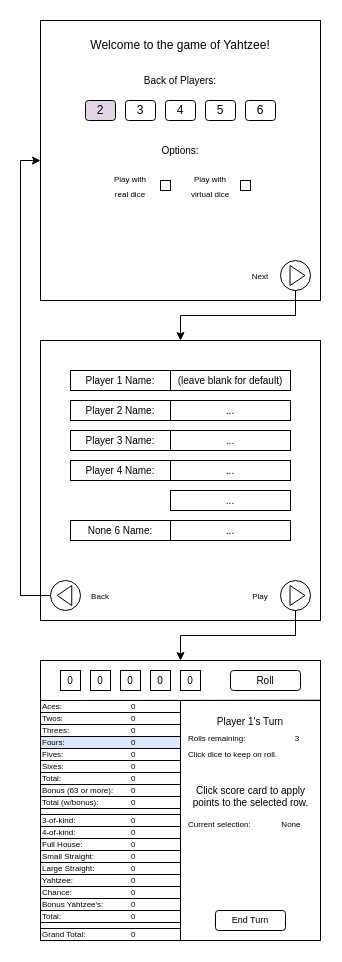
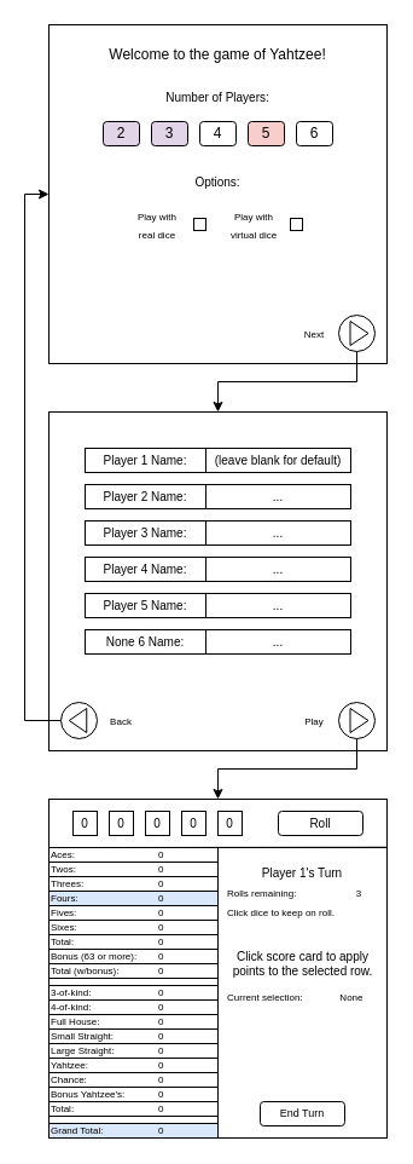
  <mxCell id="0" />
  <mxCell id="1" parent="0" />
  <mxCell id="2" value="" style="rounded=0;whiteSpace=wrap;html=1;" parent="1" vertex="1"><mxGeometry x="40" y="20" width="280" height="280" as="geometry" /></mxCell>
  <mxCell id="3" value="" style="group" parent="1" vertex="1" connectable="0"><mxGeometry x="80" y="60" width="200" height="60" as="geometry" /></mxCell>
- <mxCell id="4" value="&lt;font style=&quot;font-size: 10px;&quot;&gt;Back of Players:&lt;/font&gt;" style="rounded=0;whiteSpace=wrap;html=1;strokeColor=none;" parent="3" vertex="1"><mxGeometry y="10" width="200" height="20" as="geometry" /></mxCell>
+ <mxCell id="4" value="&lt;font style=&quot;font-size: 10px;&quot;&gt;Number of Players:&lt;/font&gt;" style="rounded=0;whiteSpace=wrap;html=1;strokeColor=none;" parent="3" vertex="1"><mxGeometry y="10" width="200" height="20" as="geometry" /></mxCell>
  <mxCell id="5" value="" style="group" parent="3" vertex="1" connectable="0"><mxGeometry x="5" y="40" width="190" height="20" as="geometry" /></mxCell>
  <mxCell id="6" value="2" style="rounded=1;whiteSpace=wrap;html=1;fillColor=#e1d5e7;" parent="5" vertex="1"><mxGeometry width="30" height="20" as="geometry" /></mxCell>
- <mxCell id="7" value="3" style="rounded=1;whiteSpace=wrap;html=1;" parent="5" vertex="1"><mxGeometry x="40" width="30" height="20" as="geometry" /></mxCell>
+ <mxCell id="7" value="3" style="rounded=1;whiteSpace=wrap;html=1;fillColor=#e1d5e7;" parent="5" vertex="1"><mxGeometry x="40" width="30" height="20" as="geometry" /></mxCell>
  <mxCell id="8" value="4" style="rounded=1;whiteSpace=wrap;html=1;" parent="5" vertex="1"><mxGeometry x="80" width="30" height="20" as="geometry" /></mxCell>
  <mxCell id="9" value="6" style="rounded=1;whiteSpace=wrap;html=1;" parent="5" vertex="1"><mxGeometry x="160" width="30" height="20" as="geometry" /></mxCell>
- <mxCell id="10" value="5" style="rounded=1;whiteSpace=wrap;html=1;" parent="5" vertex="1"><mxGeometry x="120" width="30" height="20" as="geometry" /></mxCell>
+ <mxCell id="10" value="5" style="rounded=1;whiteSpace=wrap;html=1;fillColor=#f8cecc;" parent="5" vertex="1"><mxGeometry x="120" width="30" height="20" as="geometry" /></mxCell>
  <mxCell id="11" value="Welcome to the game of Yahtzee!" style="text;html=1;strokeColor=none;fillColor=none;align=center;verticalAlign=middle;whiteSpace=wrap;rounded=0;" parent="1" vertex="1"><mxGeometry x="85" y="30" width="190" height="30" as="geometry" /></mxCell>
  <mxCell id="12" value="&lt;font style=&quot;font-size: 10px;&quot;&gt;Options:&lt;/font&gt;" style="rounded=0;whiteSpace=wrap;html=1;strokeColor=none;" parent="1" vertex="1"><mxGeometry x="80" y="140" width="200" height="20" as="geometry" /></mxCell>
  <mxCell id="13" value="" style="whiteSpace=wrap;html=1;aspect=fixed;" parent="1" vertex="1"><mxGeometry x="160" y="180" width="10" height="10" as="geometry" /></mxCell>
  <mxCell id="14" value="&lt;span style=&quot;font-size: 8px;&quot;&gt;Play with &lt;br&gt;real dice&lt;/span&gt;" style="text;html=1;strokeColor=none;fillColor=none;align=center;verticalAlign=middle;whiteSpace=wrap;rounded=0;" parent="1" vertex="1"><mxGeometry x="100" y="170" width="60" height="30" as="geometry" /></mxCell>
  <mxCell id="15" value="" style="whiteSpace=wrap;html=1;aspect=fixed;" parent="1" vertex="1"><mxGeometry x="240" y="180" width="10" height="10" as="geometry" /></mxCell>
  <mxCell id="16" value="&lt;span style=&quot;font-size: 8px;&quot;&gt;Play with &lt;br&gt;virtual dice&lt;/span&gt;" style="text;html=1;strokeColor=none;fillColor=none;align=center;verticalAlign=middle;whiteSpace=wrap;rounded=0;" parent="1" vertex="1"><mxGeometry x="180" y="170" width="60" height="30" as="geometry" /></mxCell>
  <mxCell id="17" value="" style="group" parent="1" vertex="1" connectable="0"><mxGeometry x="280" y="260" width="30" height="30" as="geometry" /></mxCell>
  <mxCell id="18" value="" style="ellipse;whiteSpace=wrap;html=1;aspect=fixed;fontSize=10;" parent="17" vertex="1"><mxGeometry width="30" height="30" as="geometry" /></mxCell>
  <mxCell id="19" value="" style="triangle;whiteSpace=wrap;html=1;fontSize=10;" parent="17" vertex="1"><mxGeometry x="9.5" y="5" width="15" height="20" as="geometry" /></mxCell>
  <mxCell id="20" value="" style="group" parent="1" vertex="1" connectable="0"><mxGeometry x="40" y="340" width="280" height="280" as="geometry" /></mxCell>
  <mxCell id="21" value="" style="rounded=0;whiteSpace=wrap;html=1;" parent="20" vertex="1"><mxGeometry width="280" height="280" as="geometry" /></mxCell>
  <mxCell id="22" value="" style="group" parent="20" vertex="1" connectable="0"><mxGeometry x="240" y="240" width="30" height="30" as="geometry" /></mxCell>
  <mxCell id="23" value="" style="ellipse;whiteSpace=wrap;html=1;aspect=fixed;fontSize=10;" parent="22" vertex="1"><mxGeometry width="30" height="30" as="geometry" /></mxCell>
  <mxCell id="24" value="" style="triangle;whiteSpace=wrap;html=1;fontSize=10;" parent="22" vertex="1"><mxGeometry x="9.5" y="5" width="15" height="20" as="geometry" /></mxCell>
  <mxCell id="25" value="" style="ellipse;whiteSpace=wrap;html=1;aspect=fixed;fontSize=10;" parent="20" vertex="1"><mxGeometry x="10" y="240" width="30" height="30" as="geometry" /></mxCell>
  <mxCell id="26" value="" style="triangle;whiteSpace=wrap;html=1;fontSize=10;rotation=-180;" parent="20" vertex="1"><mxGeometry x="16.75" y="245" width="14.5" height="20" as="geometry" /></mxCell>
  <mxCell id="27" value="" style="group" parent="20" vertex="1" connectable="0"><mxGeometry x="30" y="30" width="220" height="20" as="geometry" /></mxCell>
  <mxCell id="28" value="Player 1 Name:" style="rounded=0;whiteSpace=wrap;html=1;fontSize=10;" parent="27" vertex="1"><mxGeometry width="100" height="20" as="geometry" /></mxCell>
  <mxCell id="29" value="(leave blank for default)" style="rounded=0;whiteSpace=wrap;html=1;fontSize=10;" parent="27" vertex="1"><mxGeometry x="100" width="120" height="20" as="geometry" /></mxCell>
  <mxCell id="30" value="" style="group" parent="20" vertex="1" connectable="0"><mxGeometry x="30" y="60" width="220" height="20" as="geometry" /></mxCell>
  <mxCell id="31" value="Player 2 Name:" style="rounded=0;whiteSpace=wrap;html=1;fontSize=10;" parent="30" vertex="1"><mxGeometry width="100" height="20" as="geometry" /></mxCell>
  <mxCell id="32" value="..." style="rounded=0;whiteSpace=wrap;html=1;fontSize=10;" parent="30" vertex="1"><mxGeometry x="100" width="120" height="20" as="geometry" /></mxCell>
  <mxCell id="33" value="" style="group" parent="20" vertex="1" connectable="0"><mxGeometry x="30" y="90" width="220" height="20" as="geometry" /></mxCell>
  <mxCell id="34" value="Player 3 Name:" style="rounded=0;whiteSpace=wrap;html=1;fontSize=10;" parent="33" vertex="1"><mxGeometry width="100" height="20" as="geometry" /></mxCell>
  <mxCell id="35" value="..." style="rounded=0;whiteSpace=wrap;html=1;fontSize=10;" parent="33" vertex="1"><mxGeometry x="100" width="120" height="20" as="geometry" /></mxCell>
  <mxCell id="36" value="" style="group" parent="20" vertex="1" connectable="0"><mxGeometry x="30" y="120" width="220" height="20" as="geometry" /></mxCell>
  <mxCell id="37" value="Player 4 Name:" style="rounded=0;whiteSpace=wrap;html=1;fontSize=10;" parent="36" vertex="1"><mxGeometry width="100" height="20" as="geometry" /></mxCell>
  <mxCell id="38" value="..." style="rounded=0;whiteSpace=wrap;html=1;fontSize=10;" parent="36" vertex="1"><mxGeometry x="100" width="120" height="20" as="geometry" /></mxCell>
  <mxCell id="39" value="" style="group" parent="20" vertex="1" connectable="0"><mxGeometry x="30" y="150" width="220" height="20" as="geometry" /></mxCell>
+ <mxCell id="40" value="Player 5 Name:" style="rounded=0;whiteSpace=wrap;html=1;fontSize=10;" parent="39" vertex="1"><mxGeometry width="100" height="20" as="geometry" /></mxCell>
  <mxCell id="41" value="..." style="rounded=0;whiteSpace=wrap;html=1;fontSize=10;" parent="39" vertex="1"><mxGeometry x="100" width="120" height="20" as="geometry" /></mxCell>
  <mxCell id="42" value="" style="group" parent="20" vertex="1" connectable="0"><mxGeometry x="30" y="180" width="220" height="20" as="geometry" /></mxCell>
  <mxCell id="43" value="None 6 Name:" style="rounded=0;whiteSpace=wrap;html=1;fontSize=10;" parent="42" vertex="1"><mxGeometry width="100" height="20" as="geometry" /></mxCell>
  <mxCell id="44" value="..." style="rounded=0;whiteSpace=wrap;html=1;fontSize=10;" parent="42" vertex="1"><mxGeometry x="100" width="120" height="20" as="geometry" /></mxCell>
  <mxCell id="45" value="&lt;span style=&quot;font-size: 8px;&quot;&gt;Back&lt;/span&gt;" style="text;html=1;strokeColor=none;fillColor=none;align=center;verticalAlign=middle;whiteSpace=wrap;rounded=0;" parent="20" vertex="1"><mxGeometry x="30" y="240" width="60" height="30" as="geometry" /></mxCell>
  <mxCell id="46" value="&lt;span style=&quot;font-size: 8px;&quot;&gt;Play&lt;/span&gt;" style="text;html=1;strokeColor=none;fillColor=none;align=center;verticalAlign=middle;whiteSpace=wrap;rounded=0;" parent="20" vertex="1"><mxGeometry x="190" y="240" width="60" height="30" as="geometry" /></mxCell>
  <mxCell id="47" style="edgeStyle=orthogonalEdgeStyle;rounded=0;orthogonalLoop=1;jettySize=auto;html=1;entryX=0.5;entryY=0;entryDx=0;entryDy=0;fontSize=10;" parent="1" source="18" target="21" edge="1"><mxGeometry relative="1" as="geometry"><Array as="points"><mxPoint x="295" y="315" /><mxPoint x="180" y="315" /></Array></mxGeometry></mxCell>
  <mxCell id="48" style="edgeStyle=orthogonalEdgeStyle;rounded=0;orthogonalLoop=1;jettySize=auto;html=1;entryX=0;entryY=0.5;entryDx=0;entryDy=0;fontSize=10;" parent="1" source="25" target="2" edge="1"><mxGeometry relative="1" as="geometry"><Array as="points"><mxPoint x="20" y="595" /><mxPoint x="20" y="160" /></Array></mxGeometry></mxCell>
  <mxCell id="49" value="" style="whiteSpace=wrap;html=1;aspect=fixed;fontSize=10;" parent="1" vertex="1"><mxGeometry x="40" y="660" width="280" height="280" as="geometry" /></mxCell>
  <mxCell id="50" style="edgeStyle=orthogonalEdgeStyle;rounded=0;orthogonalLoop=1;jettySize=auto;html=1;entryX=0.5;entryY=0;entryDx=0;entryDy=0;fontSize=10;" parent="1" source="23" target="49" edge="1"><mxGeometry relative="1" as="geometry"><Array as="points"><mxPoint x="295" y="635" /><mxPoint x="180" y="635" /></Array></mxGeometry></mxCell>
  <mxCell id="51" value="&lt;span style=&quot;font-size: 8px;&quot;&gt;Next&lt;/span&gt;" style="text;html=1;strokeColor=none;fillColor=none;align=center;verticalAlign=middle;whiteSpace=wrap;rounded=0;" parent="1" vertex="1"><mxGeometry x="230" y="260" width="60" height="30" as="geometry" /></mxCell>
  <mxCell id="52" value="0" style="whiteSpace=wrap;html=1;aspect=fixed;fontSize=10;" parent="1" vertex="1"><mxGeometry x="60" y="670" width="20" height="20" as="geometry" /></mxCell>
  <mxCell id="53" value="0" style="whiteSpace=wrap;html=1;aspect=fixed;fontSize=10;" parent="1" vertex="1"><mxGeometry x="90" y="670" width="20" height="20" as="geometry" /></mxCell>
  <mxCell id="54" value="0" style="whiteSpace=wrap;html=1;aspect=fixed;fontSize=10;" parent="1" vertex="1"><mxGeometry x="120" y="670" width="20" height="20" as="geometry" /></mxCell>
  <mxCell id="55" value="0" style="whiteSpace=wrap;html=1;aspect=fixed;fontSize=10;" parent="1" vertex="1"><mxGeometry x="150" y="670" width="20" height="20" as="geometry" /></mxCell>
  <mxCell id="56" value="0" style="whiteSpace=wrap;html=1;aspect=fixed;fontSize=10;" parent="1" vertex="1"><mxGeometry x="180" y="670" width="20" height="20" as="geometry" /></mxCell>
  <mxCell id="57" value="Roll" style="rounded=1;whiteSpace=wrap;html=1;fontSize=10;" parent="1" vertex="1"><mxGeometry x="230" y="670" width="70" height="20" as="geometry" /></mxCell>
  <mxCell id="58" value="" style="endArrow=none;html=1;rounded=0;fontSize=10;entryX=1.001;entryY=0.142;entryDx=0;entryDy=0;entryPerimeter=0;exitX=0;exitY=0.143;exitDx=0;exitDy=0;exitPerimeter=0;" parent="1" source="49" target="49" edge="1"><mxGeometry width="50" height="50" relative="1" as="geometry"><mxPoint x="30" y="700" as="sourcePoint" /><mxPoint x="240" y="780" as="targetPoint" /></mxGeometry></mxCell>
  <mxCell id="59" value="" style="rounded=0;whiteSpace=wrap;html=1;fontSize=10;" parent="1" vertex="1"><mxGeometry x="180" y="700" width="140" height="240" as="geometry" /></mxCell>
  <mxCell id="60" value="Aces:&lt;span style=&quot;white-space: pre;&quot;&gt;&#09;&lt;/span&gt;&lt;span style=&quot;white-space: pre;&quot;&gt;&#09;&lt;span style=&quot;white-space: pre;&quot;&gt;&#09;&lt;span style=&quot;white-space: pre;&quot;&gt;&#09;&lt;/span&gt;&lt;/span&gt;&lt;/span&gt;0" style="rounded=0;whiteSpace=wrap;html=1;fontSize=8;align=left;" parent="1" vertex="1"><mxGeometry x="40" y="700" width="140" height="12" as="geometry" /></mxCell>
  <mxCell id="61" value="Twos:&lt;span style=&quot;white-space: pre;&quot;&gt;&#09;&lt;/span&gt;&lt;span style=&quot;white-space: pre;&quot;&gt;&#09;&lt;span style=&quot;white-space: pre;&quot;&gt;&#09;&lt;span style=&quot;white-space: pre;&quot;&gt;&#09;&lt;/span&gt;&lt;/span&gt;&lt;/span&gt;0" style="rounded=0;whiteSpace=wrap;html=1;fontSize=8;align=left;" parent="1" vertex="1"><mxGeometry x="40" y="712" width="140" height="12" as="geometry" /></mxCell>
  <mxCell id="62" value="Threes:&lt;span style=&quot;white-space: pre;&quot;&gt;&#09;&lt;/span&gt;&lt;span style=&quot;white-space: pre;&quot;&gt;&#09;&lt;span style=&quot;white-space: pre;&quot;&gt;&#09;&lt;span style=&quot;white-space: pre;&quot;&gt;&#09;&lt;/span&gt;&lt;/span&gt;&lt;/span&gt;0" style="rounded=0;whiteSpace=wrap;html=1;fontSize=8;align=left;" parent="1" vertex="1"><mxGeometry x="40" y="724" width="140" height="12" as="geometry" /></mxCell>
  <mxCell id="63" value="Fours:&lt;span style=&quot;white-space: pre;&quot;&gt;&#09;&lt;/span&gt;&lt;span style=&quot;white-space: pre;&quot;&gt;&#09;&lt;span style=&quot;white-space: pre;&quot;&gt;&#09;&lt;span style=&quot;white-space: pre;&quot;&gt;&#09;&lt;/span&gt;&lt;/span&gt;&lt;/span&gt;0" style="rounded=0;whiteSpace=wrap;html=1;fontSize=8;align=left;fillColor=#dae8fc;" parent="1" vertex="1"><mxGeometry x="40" y="736" width="140" height="12" as="geometry" /></mxCell>
  <mxCell id="64" value="Fives:&lt;span style=&quot;white-space: pre;&quot;&gt;&#09;&lt;/span&gt;&lt;span style=&quot;white-space: pre;&quot;&gt;&#09;&lt;span style=&quot;white-space: pre;&quot;&gt;&#09;&lt;span style=&quot;white-space: pre;&quot;&gt;&#09;&lt;/span&gt;&lt;/span&gt;&lt;/span&gt;0" style="rounded=0;whiteSpace=wrap;html=1;fontSize=8;align=left;" parent="1" vertex="1"><mxGeometry x="40" y="748" width="140" height="12" as="geometry" /></mxCell>
  <mxCell id="65" value="Sixes:&lt;span style=&quot;white-space: pre;&quot;&gt;&#09;&lt;/span&gt;&lt;span style=&quot;white-space: pre;&quot;&gt;&#09;&lt;span style=&quot;white-space: pre;&quot;&gt;&#09;&lt;span style=&quot;white-space: pre;&quot;&gt;&#09;&lt;/span&gt;&lt;/span&gt;&lt;/span&gt;0" style="rounded=0;whiteSpace=wrap;html=1;fontSize=8;align=left;" parent="1" vertex="1"><mxGeometry x="40" y="760" width="140" height="12" as="geometry" /></mxCell>
  <mxCell id="66" value="Total:&lt;span style=&quot;white-space: pre;&quot;&gt;&#09;&lt;/span&gt;&lt;span style=&quot;white-space: pre;&quot;&gt;&#09;&lt;span style=&quot;white-space: pre;&quot;&gt;&#09;&lt;span style=&quot;white-space: pre;&quot;&gt;&#09;&lt;/span&gt;&lt;/span&gt;&lt;/span&gt;0" style="rounded=0;whiteSpace=wrap;html=1;fontSize=8;align=left;" parent="1" vertex="1"><mxGeometry x="40" y="772" width="140" height="12" as="geometry" /></mxCell>
  <mxCell id="67" value="Bonus (63 or more):&lt;span style=&quot;white-space: pre;&quot;&gt;&lt;span style=&quot;white-space: pre;&quot;&gt;&lt;span style=&quot;white-space: pre;&quot;&gt;&#09;&lt;/span&gt;&lt;/span&gt;&lt;/span&gt;0" style="rounded=0;whiteSpace=wrap;html=1;fontSize=8;align=left;" parent="1" vertex="1"><mxGeometry x="40" y="784" width="140" height="12" as="geometry" /></mxCell>
  <mxCell id="68" value="&lt;div style=&quot;&quot;&gt;&lt;span style=&quot;background-color: initial;&quot;&gt;Total (w/bonus):&lt;/span&gt;&lt;span style=&quot;background-color: initial; white-space: pre;&quot;&gt;&#09;&lt;span style=&quot;white-space: pre;&quot;&gt;&#09;&lt;/span&gt;&lt;/span&gt;&lt;span style=&quot;background-color: initial;&quot;&gt;0&lt;/span&gt;&lt;/div&gt;" style="rounded=0;whiteSpace=wrap;html=1;fontSize=8;align=left;" parent="1" vertex="1"><mxGeometry x="40" y="796" width="140" height="12" as="geometry" /></mxCell>
  <mxCell id="69" value="3-of-kind:&lt;span style=&quot;white-space: pre;&quot;&gt;&#09;&lt;/span&gt;&lt;span style=&quot;white-space: pre;&quot;&gt;&#09;&lt;/span&gt;&lt;span style=&quot;white-space: pre;&quot;&gt;&#09;&lt;span style=&quot;white-space: pre;&quot;&gt;&#09;&lt;/span&gt;&lt;/span&gt;0" style="rounded=0;whiteSpace=wrap;html=1;fontSize=8;align=left;" parent="1" vertex="1"><mxGeometry x="40" y="814" width="140" height="12" as="geometry" /></mxCell>
  <mxCell id="70" value="4-of-kind:&lt;span style=&quot;white-space: pre;&quot;&gt;&#09;&lt;/span&gt;&lt;span style=&quot;white-space: pre;&quot;&gt;&#09;&lt;span style=&quot;white-space: pre;&quot;&gt;&#09;&lt;span style=&quot;white-space: pre;&quot;&gt;&#09;&lt;/span&gt;&lt;/span&gt;&lt;/span&gt;0" style="rounded=0;whiteSpace=wrap;html=1;fontSize=8;align=left;" parent="1" vertex="1"><mxGeometry x="40" y="826" width="140" height="12" as="geometry" /></mxCell>
  <mxCell id="71" value="Full House:&lt;span style=&quot;white-space: pre;&quot;&gt;&#09;&lt;span style=&quot;white-space: pre;&quot;&gt;&#09;&lt;span style=&quot;white-space: pre;&quot;&gt;&#09;&lt;/span&gt;&lt;/span&gt;&lt;/span&gt;0" style="rounded=0;whiteSpace=wrap;html=1;fontSize=8;align=left;" parent="1" vertex="1"><mxGeometry x="40" y="838" width="140" height="12" as="geometry" /></mxCell>
  <mxCell id="72" value="Small Straight:&lt;span style=&quot;white-space: pre;&quot;&gt;&#09;&lt;span style=&quot;white-space: pre;&quot;&gt;&#09;&lt;span style=&quot;white-space: pre;&quot;&gt;&#09;&lt;/span&gt;&lt;/span&gt;&lt;/span&gt;0" style="rounded=0;whiteSpace=wrap;html=1;fontSize=8;align=left;" parent="1" vertex="1"><mxGeometry x="40" y="850" width="140" height="12" as="geometry" /></mxCell>
  <mxCell id="73" value="Large Straight:&lt;span style=&quot;white-space: pre;&quot;&gt;&#09;&lt;/span&gt;&lt;span style=&quot;white-space: pre;&quot;&gt;&#09;&lt;/span&gt;0" style="rounded=0;whiteSpace=wrap;html=1;fontSize=8;align=left;" parent="1" vertex="1"><mxGeometry x="40" y="862" width="140" height="12" as="geometry" /></mxCell>
  <mxCell id="74" value="Yahtzee:&lt;span style=&quot;white-space: pre;&quot;&gt;&#09;&lt;/span&gt;&lt;span style=&quot;white-space: pre;&quot;&gt;&#09;&lt;span style=&quot;white-space: pre;&quot;&gt;&#09;&lt;span style=&quot;white-space: pre;&quot;&gt;&#09;&lt;/span&gt;&lt;/span&gt;&lt;/span&gt;0" style="rounded=0;whiteSpace=wrap;html=1;fontSize=8;align=left;" parent="1" vertex="1"><mxGeometry x="40" y="874" width="140" height="12" as="geometry" /></mxCell>
  <mxCell id="75" value="Chance:&lt;span style=&quot;white-space: pre;&quot;&gt;&#09;&lt;/span&gt;&lt;span style=&quot;white-space: pre;&quot;&gt;&#09;&lt;span style=&quot;white-space: pre;&quot;&gt;&#09;&lt;span style=&quot;white-space: pre;&quot;&gt;&#09;&lt;/span&gt;&lt;/span&gt;&lt;/span&gt;0" style="rounded=0;whiteSpace=wrap;html=1;fontSize=8;align=left;" parent="1" vertex="1"><mxGeometry x="40" y="886" width="140" height="12" as="geometry" /></mxCell>
  <mxCell id="76" value="&lt;div style=&quot;&quot;&gt;&lt;span style=&quot;background-color: initial;&quot;&gt;Bonus Yahtzee's:&lt;/span&gt;&lt;span style=&quot;background-color: initial; white-space: pre;&quot;&gt;&#09;&lt;span style=&quot;white-space: pre;&quot;&gt;&#09;&lt;/span&gt;&lt;/span&gt;&lt;span style=&quot;background-color: initial;&quot;&gt;0&lt;/span&gt;&lt;/div&gt;" style="rounded=0;whiteSpace=wrap;html=1;fontSize=8;align=left;" parent="1" vertex="1"><mxGeometry x="40" y="898" width="140" height="12" as="geometry" /></mxCell>
  <mxCell id="77" value="Total:&lt;span style=&quot;white-space: pre;&quot;&gt;&#09;&lt;/span&gt;&lt;span style=&quot;white-space: pre;&quot;&gt;&#09;&lt;span style=&quot;white-space: pre;&quot;&gt;&#09;&lt;span style=&quot;white-space: pre;&quot;&gt;&#09;&lt;/span&gt;&lt;/span&gt;&lt;/span&gt;0" style="rounded=0;whiteSpace=wrap;html=1;fontSize=8;align=left;" parent="1" vertex="1"><mxGeometry x="40" y="910" width="140" height="12" as="geometry" /></mxCell>
- <mxCell id="78" value="&lt;div style=&quot;&quot;&gt;&lt;span style=&quot;background-color: initial;&quot;&gt;Grand Total:&lt;/span&gt;&lt;span style=&quot;background-color: initial; white-space: pre;&quot;&gt;&#09;&lt;span style=&quot;white-space: pre;&quot;&gt;&#09;&lt;span style=&quot;white-space: pre;&quot;&gt;&#09;&lt;/span&gt;&lt;/span&gt;&lt;/span&gt;&lt;span style=&quot;background-color: initial;&quot;&gt;0&lt;/span&gt;&lt;/div&gt;" style="rounded=0;whiteSpace=wrap;html=1;fontSize=8;align=left;" parent="1" vertex="1"><mxGeometry x="40" y="928" width="140" height="12" as="geometry" /></mxCell>
+ <mxCell id="78" value="&lt;div style=&quot;&quot;&gt;&lt;span style=&quot;background-color: initial;&quot;&gt;Grand Total:&lt;/span&gt;&lt;span style=&quot;background-color: initial; white-space: pre;&quot;&gt;&#09;&lt;span style=&quot;white-space: pre;&quot;&gt;&#09;&lt;span style=&quot;white-space: pre;&quot;&gt;&#09;&lt;/span&gt;&lt;/span&gt;&lt;/span&gt;&lt;span style=&quot;background-color: initial;&quot;&gt;0&lt;/span&gt;&lt;/div&gt;" style="rounded=0;whiteSpace=wrap;html=1;fontSize=8;align=left;fillColor=#dae8fc;" parent="1" vertex="1"><mxGeometry x="40" y="928" width="140" height="12" as="geometry" /></mxCell>
  <mxCell id="79" value="Player 1's Turn" style="text;html=1;strokeColor=none;fillColor=none;align=center;verticalAlign=middle;whiteSpace=wrap;rounded=0;fontSize=10;" parent="1" vertex="1"><mxGeometry x="185" y="706" width="130" height="30" as="geometry" /></mxCell>
  <mxCell id="80" value="&lt;font style=&quot;font-size: 9px;&quot;&gt;End Turn&lt;/font&gt;" style="rounded=1;whiteSpace=wrap;html=1;fontSize=8;" parent="1" vertex="1"><mxGeometry x="215" y="910" width="70" height="20" as="geometry" /></mxCell>
  <mxCell id="81" value="&lt;font style=&quot;font-size: 8px;&quot;&gt;Rolls remaining:&lt;span style=&quot;white-space: pre;&quot;&gt;&#09;&lt;/span&gt;&lt;span style=&quot;white-space: pre;&quot;&gt;&#09;&lt;/span&gt;&lt;span style=&quot;white-space: pre;&quot;&gt;&#09;&lt;/span&gt;3&lt;/font&gt;" style="text;html=1;strokeColor=none;fillColor=none;align=left;verticalAlign=middle;whiteSpace=wrap;rounded=0;fontSize=8;" parent="1" vertex="1"><mxGeometry x="185.63" y="728" width="128.75" height="20" as="geometry" /></mxCell>
  <mxCell id="82" value="&lt;font style=&quot;font-size: 10px;&quot;&gt;Click score card to apply points to the selected row.&lt;/font&gt;" style="text;html=1;strokeColor=none;fillColor=none;align=center;verticalAlign=middle;whiteSpace=wrap;rounded=0;fontSize=8;" parent="1" vertex="1"><mxGeometry x="185.63" y="772" width="128.75" height="48" as="geometry" /></mxCell>
  <mxCell id="83" value="Current selection:&lt;span style=&quot;white-space: pre;&quot;&gt;&#09;&lt;/span&gt;&lt;span style=&quot;white-space: pre;&quot;&gt;&#09;&amp;nbsp;&lt;/span&gt;&amp;nbsp;None" style="text;html=1;strokeColor=none;fillColor=none;align=left;verticalAlign=middle;whiteSpace=wrap;rounded=0;fontSize=8;" parent="1" vertex="1"><mxGeometry x="185.63" y="814" width="128.75" height="20" as="geometry" /></mxCell>
  <mxCell id="84" value="Click dice to keep on roll." style="text;html=1;strokeColor=none;fillColor=none;align=left;verticalAlign=middle;whiteSpace=wrap;rounded=0;fontSize=8;" parent="1" vertex="1"><mxGeometry x="186.25" y="744" width="128.75" height="20" as="geometry" /></mxCell>
